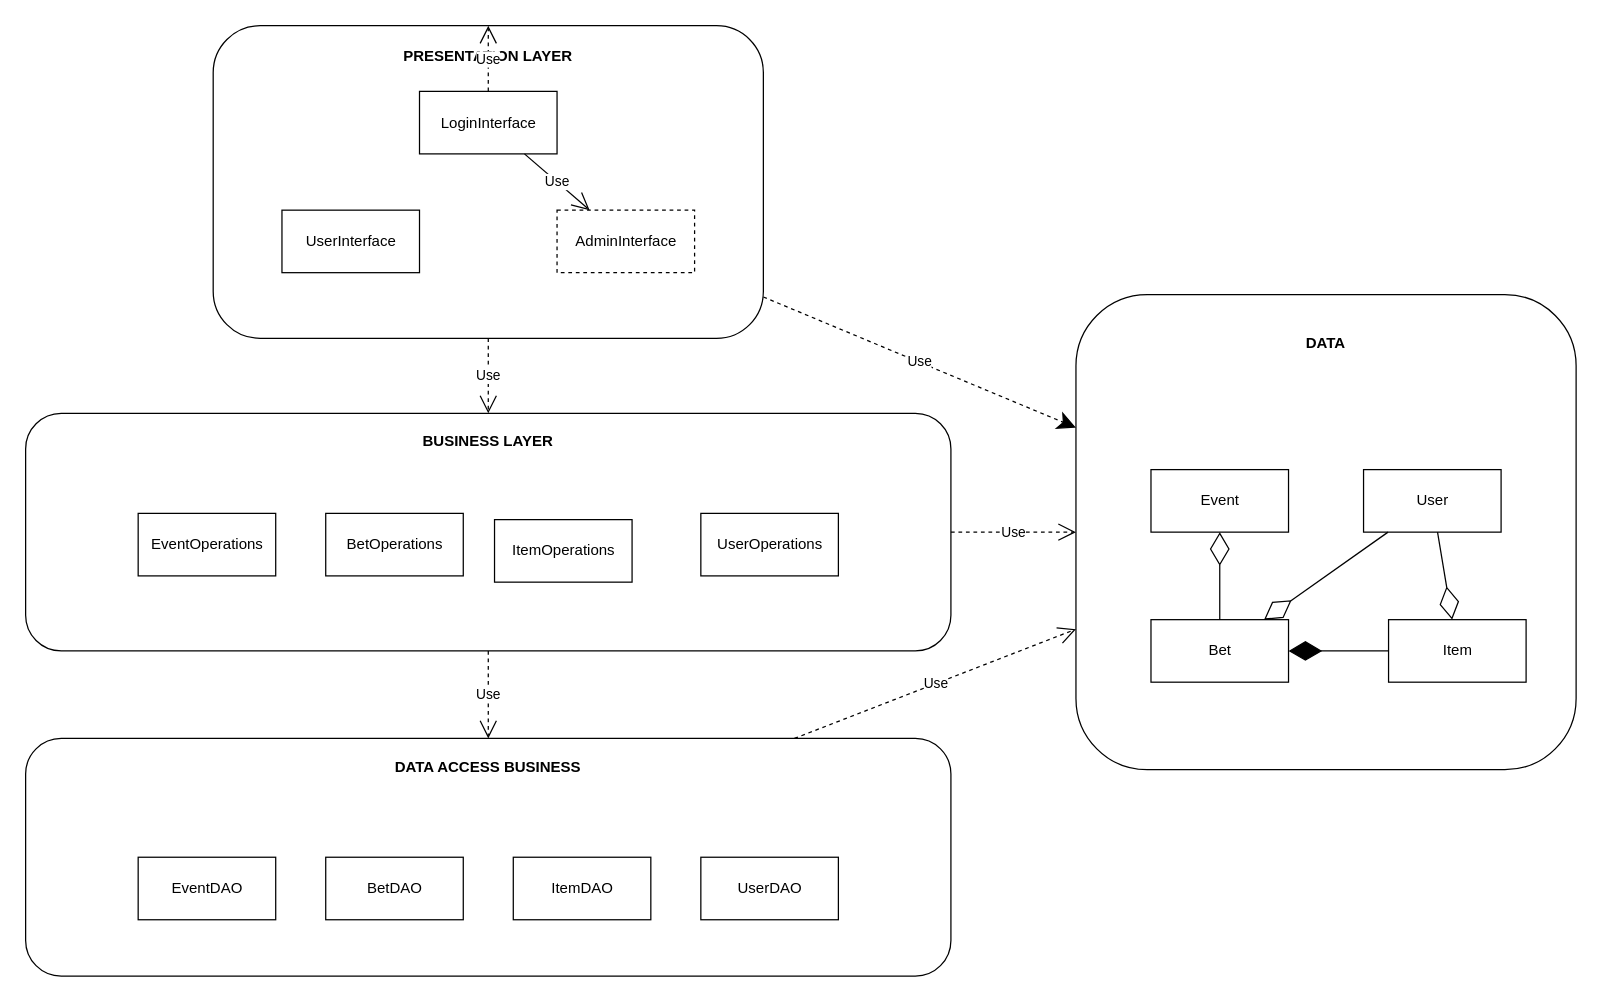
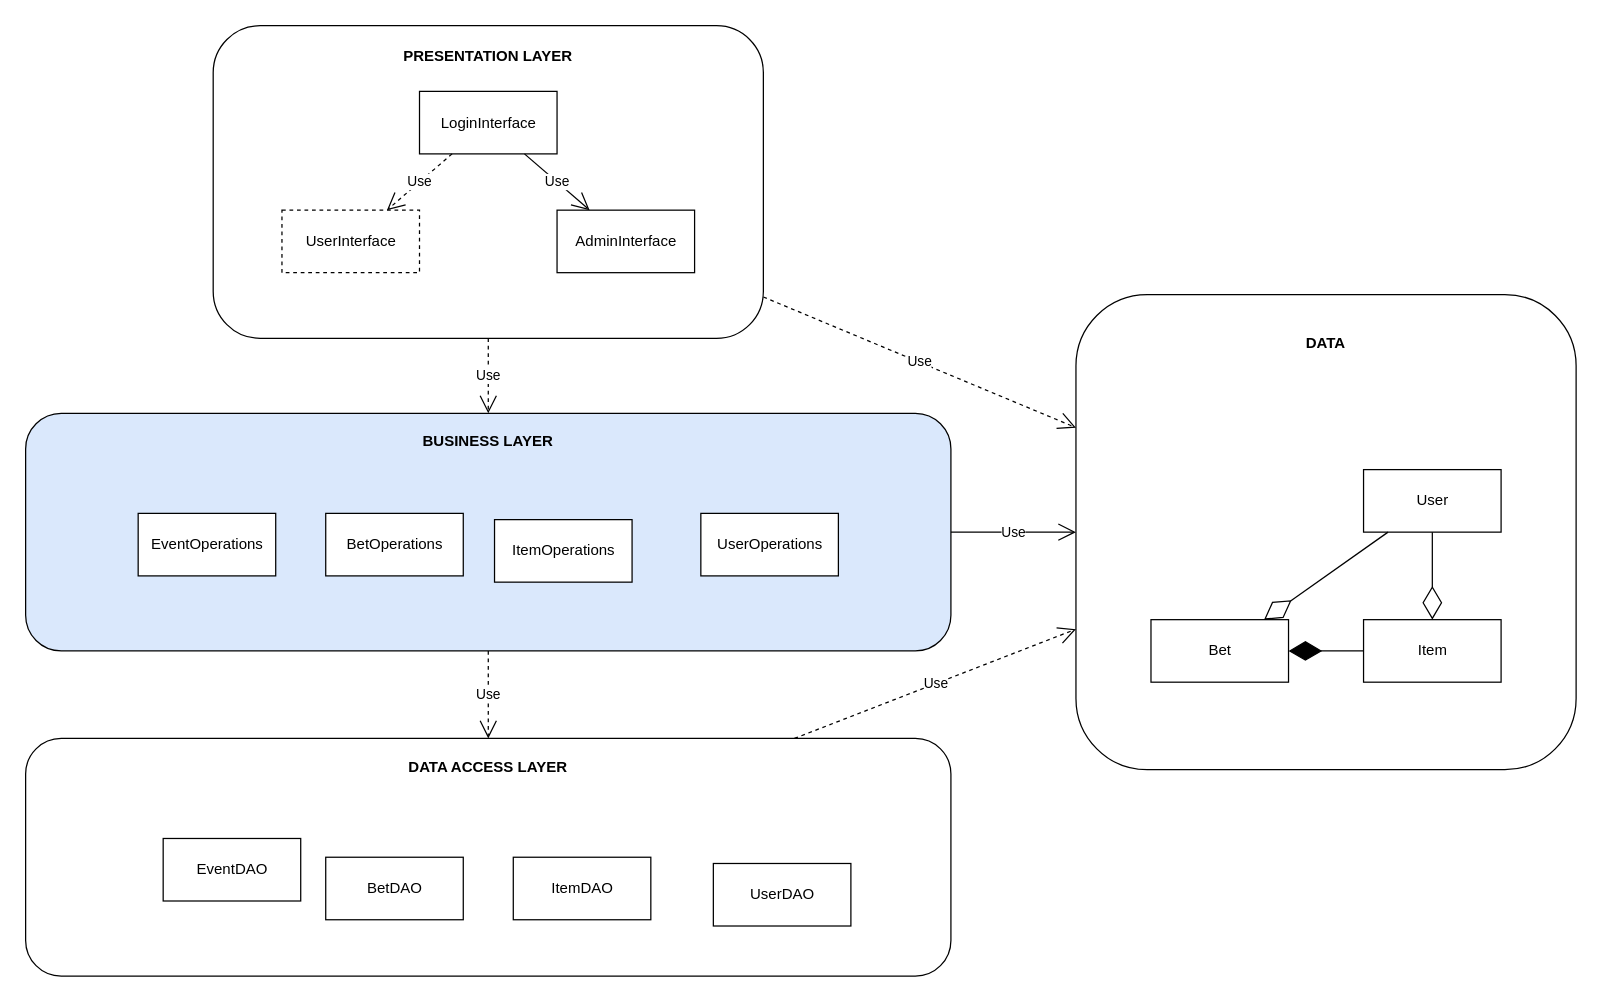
  <mxCell id="0" />
  <mxCell id="1" parent="0" />
  <mxCell id="2" value="&lt;b&gt;DATA&lt;br&gt;&lt;br&gt;&lt;br&gt;&lt;br&gt;&lt;br&gt;&lt;br&gt;&lt;br&gt;&lt;br&gt;&lt;br&gt;&lt;br&gt;&lt;br&gt;&lt;br&gt;&lt;br&gt;&lt;br&gt;&lt;br&gt;&lt;br&gt;&lt;br&gt;&lt;br&gt;&lt;br&gt;&lt;br&gt;&lt;br&gt;&lt;/b&gt;&lt;br&gt;" style="rounded=1;whiteSpace=wrap;html=1;" vertex="1" parent="1"><mxGeometry x="860" y="235" width="400" height="380" as="geometry" /></mxCell>
- <mxCell id="3" value="&lt;b&gt;BUSINESS LAYER&lt;br&gt;&lt;br&gt;&lt;br&gt;&lt;br&gt;&lt;br&gt;&lt;br&gt;&lt;br&gt;&lt;br&gt;&lt;br&gt;&lt;br&gt;&lt;/b&gt;&lt;br&gt;" style="rounded=1;whiteSpace=wrap;html=1;" vertex="1" parent="1"><mxGeometry x="20" y="330" width="740" height="190" as="geometry" /></mxCell>
+ <mxCell id="3" value="&lt;b&gt;BUSINESS LAYER&lt;br&gt;&lt;br&gt;&lt;br&gt;&lt;br&gt;&lt;br&gt;&lt;br&gt;&lt;br&gt;&lt;br&gt;&lt;br&gt;&lt;br&gt;&lt;/b&gt;&lt;br&gt;" style="rounded=1;whiteSpace=wrap;html=1;fillColor=#dae8fc;" vertex="1" parent="1"><mxGeometry x="20" y="330" width="740" height="190" as="geometry" /></mxCell>
  <mxCell id="4" value="&lt;b&gt;PRESENTATION LAYER&lt;br&gt;&lt;br&gt;&lt;br&gt;&lt;br&gt;&lt;br&gt;&lt;br&gt;&lt;br&gt;&lt;br&gt;&lt;br&gt;&lt;br&gt;&lt;br&gt;&lt;br&gt;&lt;br&gt;&lt;br&gt;&lt;/b&gt;&lt;br&gt;" style="rounded=1;whiteSpace=wrap;html=1;" vertex="1" parent="1"><mxGeometry x="170" y="20" width="440" height="250" as="geometry" /></mxCell>
  <mxCell id="5" value="LoginInterface" style="html=1;" vertex="1" parent="1"><mxGeometry x="335" y="72.5" width="110" height="50" as="geometry" /></mxCell>
- <mxCell id="6" value="UserInterface" style="html=1;" vertex="1" parent="1"><mxGeometry x="225" y="167.5" width="110" height="50" as="geometry" /></mxCell>
- <mxCell id="7" value="AdminInterface" style="html=1;dashed=1;" vertex="1" parent="1"><mxGeometry x="445" y="167.5" width="110" height="50" as="geometry" /></mxCell>
+ <mxCell id="6" value="UserInterface" style="html=1;dashed=1;" vertex="1" parent="1"><mxGeometry x="225" y="167.5" width="110" height="50" as="geometry" /></mxCell>
+ <mxCell id="7" value="AdminInterface" style="html=1;" vertex="1" parent="1"><mxGeometry x="445" y="167.5" width="110" height="50" as="geometry" /></mxCell>
  <mxCell id="8" value="Use" style="endArrow=open;endSize=12;dashed=0;html=1;" edge="1" parent="1" source="5" target="7"><mxGeometry width="160" relative="1" as="geometry"><mxPoint x="170" y="290" as="sourcePoint" /><mxPoint x="330" y="290" as="targetPoint" /></mxGeometry></mxCell>
- <mxCell id="9" value="Use" style="endArrow=open;endSize=12;dashed=1;html=1;" edge="1" parent="1" source="5" target="4"><mxGeometry width="160" relative="1" as="geometry"><mxPoint x="160" y="330" as="sourcePoint" /><mxPoint x="320" y="330" as="targetPoint" /></mxGeometry></mxCell>
+ <mxCell id="9" value="Use" style="endArrow=open;endSize=12;dashed=1;html=1;" edge="1" parent="1" source="5" target="6"><mxGeometry width="160" relative="1" as="geometry"><mxPoint x="160" y="330" as="sourcePoint" /><mxPoint x="320" y="330" as="targetPoint" /></mxGeometry></mxCell>
  <mxCell id="10" value="EventOperations" style="html=1;" vertex="1" parent="1"><mxGeometry x="110" y="410" width="110" height="50" as="geometry" /></mxCell>
  <mxCell id="11" value="BetOperations" style="html=1;" vertex="1" parent="1"><mxGeometry x="260" y="410" width="110" height="50" as="geometry" /></mxCell>
  <mxCell id="12" value="ItemOperations" style="html=1;" vertex="1" parent="1"><mxGeometry x="395" y="415" width="110" height="50" as="geometry" /></mxCell>
  <mxCell id="13" value="UserOperations" style="html=1;" vertex="1" parent="1"><mxGeometry x="560" y="410" width="110" height="50" as="geometry" /></mxCell>
  <mxCell id="14" value="Use" style="endArrow=open;endSize=12;dashed=1;html=1;" edge="1" parent="1" source="4" target="3"><mxGeometry width="160" relative="1" as="geometry"><mxPoint x="20" y="540" as="sourcePoint" /><mxPoint x="180" y="540" as="targetPoint" /></mxGeometry></mxCell>
- <mxCell id="15" value="&lt;b&gt;DATA ACCESS BUSINESS&lt;br&gt;&lt;br&gt;&lt;br&gt;&lt;br&gt;&lt;br&gt;&lt;br&gt;&lt;br&gt;&lt;br&gt;&lt;br&gt;&lt;br&gt;&lt;/b&gt;&lt;br&gt;" style="rounded=1;whiteSpace=wrap;html=1;" vertex="1" parent="1"><mxGeometry x="20" y="590" width="740" height="190" as="geometry" /></mxCell>
- <mxCell id="16" value="EventDAO" style="html=1;" vertex="1" parent="1"><mxGeometry x="110" y="685" width="110" height="50" as="geometry" /></mxCell>
+ <mxCell id="15" value="&lt;b&gt;DATA ACCESS LAYER&lt;br&gt;&lt;br&gt;&lt;br&gt;&lt;br&gt;&lt;br&gt;&lt;br&gt;&lt;br&gt;&lt;br&gt;&lt;br&gt;&lt;br&gt;&lt;/b&gt;&lt;br&gt;" style="rounded=1;whiteSpace=wrap;html=1;" vertex="1" parent="1"><mxGeometry x="20" y="590" width="740" height="190" as="geometry" /></mxCell>
+ <mxCell id="16" value="EventDAO" style="html=1;" vertex="1" parent="1"><mxGeometry x="130" y="670" width="110" height="50" as="geometry" /></mxCell>
  <mxCell id="17" value="BetDAO" style="html=1;" vertex="1" parent="1"><mxGeometry x="260" y="685" width="110" height="50" as="geometry" /></mxCell>
  <mxCell id="18" value="ItemDAO" style="html=1;" vertex="1" parent="1"><mxGeometry x="410" y="685" width="110" height="50" as="geometry" /></mxCell>
- <mxCell id="19" value="UserDAO" style="html=1;" vertex="1" parent="1"><mxGeometry x="560" y="685" width="110" height="50" as="geometry" /></mxCell>
+ <mxCell id="19" value="UserDAO" style="html=1;" vertex="1" parent="1"><mxGeometry x="570" y="690" width="110" height="50" as="geometry" /></mxCell>
  <mxCell id="20" value="Use" style="endArrow=open;endSize=12;dashed=1;html=1;" edge="1" parent="1" target="15" source="3"><mxGeometry width="160" relative="1" as="geometry"><mxPoint x="380" y="560" as="sourcePoint" /><mxPoint x="170" y="830" as="targetPoint" /></mxGeometry></mxCell>
- <mxCell id="21" value="Item" style="html=1;" vertex="1" parent="1"><mxGeometry x="1110" y="495" width="110" height="50" as="geometry" /></mxCell>
+ <mxCell id="21" value="Item" style="html=1;" vertex="1" parent="1"><mxGeometry x="1090" y="495" width="110" height="50" as="geometry" /></mxCell>
  <mxCell id="22" value="Bet" style="html=1;" vertex="1" parent="1"><mxGeometry x="920" y="495" width="110" height="50" as="geometry" /></mxCell>
- <mxCell id="23" value="Event" style="html=1;" vertex="1" parent="1"><mxGeometry x="920" y="375" width="110" height="50" as="geometry" /></mxCell>
  <mxCell id="24" value="User" style="html=1;" vertex="1" parent="1"><mxGeometry x="1090" y="375" width="110" height="50" as="geometry" /></mxCell>
  <mxCell id="25" value="" style="endArrow=diamondThin;endFill=1;endSize=24;html=1;" edge="1" parent="1" source="21" target="22"><mxGeometry width="160" relative="1" as="geometry"><mxPoint x="850" y="780" as="sourcePoint" /><mxPoint x="1010" y="780" as="targetPoint" /></mxGeometry></mxCell>
  <mxCell id="26" value="" style="endArrow=diamondThin;endFill=0;endSize=24;html=1;" edge="1" parent="1" source="24" target="22"><mxGeometry width="160" relative="1" as="geometry"><mxPoint x="850" y="830" as="sourcePoint" /><mxPoint x="1010" y="830" as="targetPoint" /></mxGeometry></mxCell>
  <mxCell id="27" value="" style="endArrow=diamondThin;endFill=0;endSize=24;html=1;" edge="1" parent="1" source="24" target="21"><mxGeometry width="160" relative="1" as="geometry"><mxPoint x="870" y="635" as="sourcePoint" /><mxPoint x="870" y="545" as="targetPoint" /></mxGeometry></mxCell>
- <mxCell id="28" value="" style="endArrow=diamondThin;endFill=0;endSize=24;html=1;" edge="1" parent="1" source="22" target="23"><mxGeometry width="160" relative="1" as="geometry"><mxPoint x="1160" y="825" as="sourcePoint" /><mxPoint x="970" y="785" as="targetPoint" /></mxGeometry></mxCell>
  <mxCell id="29" value="Use" style="endArrow=open;endSize=12;dashed=1;html=1;" edge="1" parent="1" source="15" target="2"><mxGeometry width="160" relative="1" as="geometry"><mxPoint x="20" y="800" as="sourcePoint" /><mxPoint x="180" y="800" as="targetPoint" /></mxGeometry></mxCell>
- <mxCell id="30" value="Use" style="endArrow=open;endSize=12;dashed=1;html=1;" edge="1" parent="1" source="3" target="2"><mxGeometry width="160" relative="1" as="geometry"><mxPoint x="10" y="840" as="sourcePoint" /><mxPoint x="170" y="840" as="targetPoint" /></mxGeometry></mxCell>
- <mxCell id="31" value="Use" style="endArrow=classic;endSize=12;dashed=1;html=1;" edge="1" parent="1" source="4" target="2"><mxGeometry width="160" relative="1" as="geometry"><mxPoint x="0" y="880" as="sourcePoint" /><mxPoint x="160" y="880" as="targetPoint" /></mxGeometry></mxCell>
+ <mxCell id="30" value="Use" style="endArrow=open;endSize=12;dashed=0;html=1;" edge="1" parent="1" source="3" target="2"><mxGeometry width="160" relative="1" as="geometry"><mxPoint x="10" y="840" as="sourcePoint" /><mxPoint x="170" y="840" as="targetPoint" /></mxGeometry></mxCell>
+ <mxCell id="31" value="Use" style="endArrow=open;endSize=12;dashed=1;html=1;" edge="1" parent="1" source="4" target="2"><mxGeometry width="160" relative="1" as="geometry"><mxPoint x="0" y="880" as="sourcePoint" /><mxPoint x="160" y="880" as="targetPoint" /></mxGeometry></mxCell>
